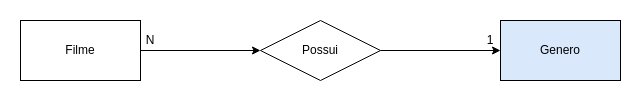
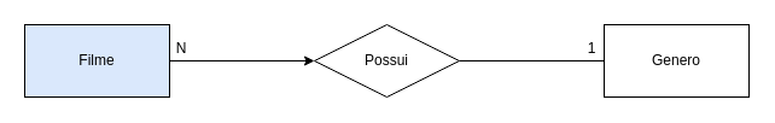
  <mxCell id="0" />
  <mxCell id="1" parent="0" />
- <mxCell id="2" value="Filme" style="rounded=0;whiteSpace=wrap;html=1;" vertex="1" parent="1"><mxGeometry x="20" y="20" width="120" height="60" as="geometry" /></mxCell>
- <mxCell id="3" value="Genero" style="rounded=0;whiteSpace=wrap;html=1;fillColor=#dae8fc;" vertex="1" parent="1"><mxGeometry x="500" y="20" width="120" height="60" as="geometry" /></mxCell>
+ <mxCell id="2" value="Filme" style="rounded=0;whiteSpace=wrap;html=1;fillColor=#dae8fc;" vertex="1" parent="1"><mxGeometry x="20" y="20" width="120" height="60" as="geometry" /></mxCell>
+ <mxCell id="3" value="Genero" style="rounded=0;whiteSpace=wrap;html=1;" vertex="1" parent="1"><mxGeometry x="500" y="20" width="120" height="60" as="geometry" /></mxCell>
  <mxCell id="4" value="Possui" style="shape=rhombus;perimeter=rhombusPerimeter;whiteSpace=wrap;html=1;align=center;" vertex="1" parent="1"><mxGeometry x="260" y="20" width="120" height="60" as="geometry" /></mxCell>
  <mxCell id="5" value="" style="endArrow=classic;html=1;exitX=1;exitY=0.5;exitDx=0;exitDy=0;entryX=0;entryY=0.5;entryDx=0;entryDy=0;" edge="1" parent="1" source="2" target="4"><mxGeometry width="50" height="50" relative="1" as="geometry"><mxPoint x="290" y="300" as="sourcePoint" /><mxPoint x="340" y="250" as="targetPoint" /></mxGeometry></mxCell>
  <mxCell id="6" value="1" style="text;html=1;strokeColor=none;fillColor=none;align=center;verticalAlign=middle;whiteSpace=wrap;rounded=0;" vertex="1" parent="1"><mxGeometry x="480" y="30" width="20" height="20" as="geometry" /></mxCell>
- <mxCell id="7" value="" style="endArrow=classic;html=1;entryX=0;entryY=0.5;entryDx=0;entryDy=0;exitX=1;exitY=0.5;exitDx=0;exitDy=0;" edge="1" parent="1" source="4" target="3"><mxGeometry width="50" height="50" relative="1" as="geometry"><mxPoint x="280" y="230" as="sourcePoint" /><mxPoint x="330" y="180" as="targetPoint" /></mxGeometry></mxCell>
+ <mxCell id="7" value="" style="endArrow=none;html=1;entryX=0;entryY=0.5;entryDx=0;entryDy=0;exitX=1;exitY=0.5;exitDx=0;exitDy=0;" edge="1" parent="1" source="4" target="3"><mxGeometry width="50" height="50" relative="1" as="geometry"><mxPoint x="280" y="230" as="sourcePoint" /><mxPoint x="330" y="180" as="targetPoint" /></mxGeometry></mxCell>
  <mxCell id="8" value="N" style="text;html=1;strokeColor=none;fillColor=none;align=center;verticalAlign=middle;whiteSpace=wrap;rounded=0;" vertex="1" parent="1"><mxGeometry x="140" y="30" width="20" height="20" as="geometry" /></mxCell>
